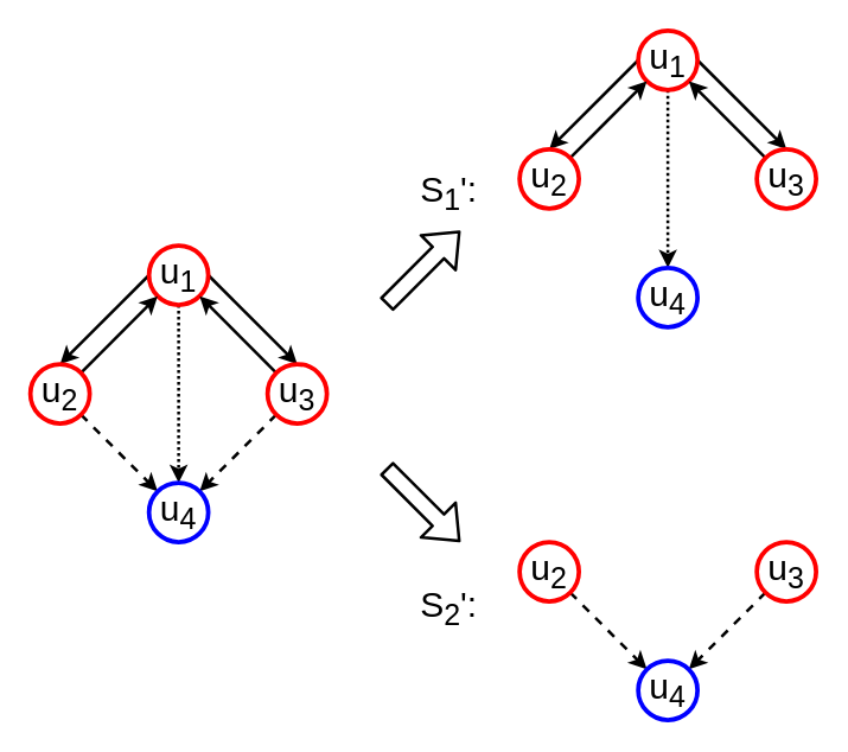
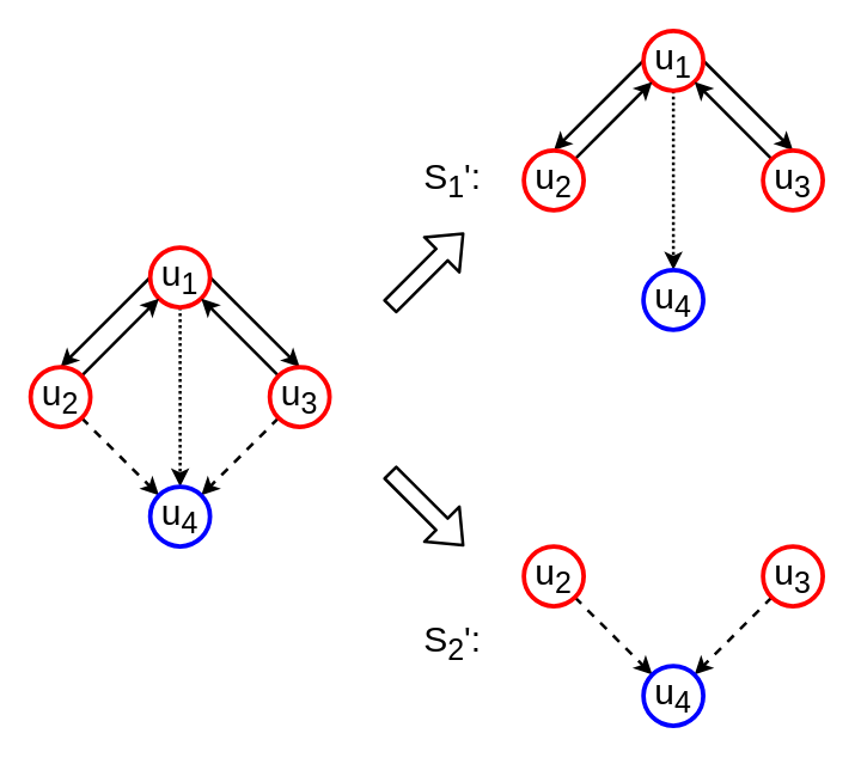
  <mxCell id="0" />
  <mxCell id="1" parent="0" />
  <mxCell id="2" style="edgeStyle=none;rounded=0;orthogonalLoop=1;jettySize=auto;html=1;exitX=0;exitY=0.5;exitDx=0;exitDy=0;entryX=0.5;entryY=0;entryDx=0;entryDy=0;strokeWidth=2;" edge="1" parent="1" source="5" target="8"><mxGeometry relative="1" as="geometry" /></mxCell>
  <mxCell id="3" style="edgeStyle=none;rounded=0;orthogonalLoop=1;jettySize=auto;html=1;exitX=1;exitY=0.5;exitDx=0;exitDy=0;entryX=0.5;entryY=0;entryDx=0;entryDy=0;strokeWidth=2;" edge="1" parent="1" source="5" target="11"><mxGeometry relative="1" as="geometry" /></mxCell>
  <mxCell id="4" style="edgeStyle=none;rounded=0;orthogonalLoop=1;jettySize=auto;html=1;exitX=0.5;exitY=1;exitDx=0;exitDy=0;dashed=1;strokeColor=#000000;strokeWidth=2;dashPattern=1 1;" edge="1" parent="1" source="5" target="12"><mxGeometry relative="1" as="geometry" /></mxCell>
  <mxCell id="5" value="&lt;font style=&quot;font-size: 24px&quot;&gt;u&lt;sub&gt;1&lt;/sub&gt;&lt;/font&gt;" style="ellipse;whiteSpace=wrap;html=1;aspect=fixed;strokeColor=#FF0000;strokeWidth=3;" vertex="1" parent="1"><mxGeometry x="100" y="165" width="40" height="40" as="geometry" /></mxCell>
  <mxCell id="6" style="edgeStyle=none;rounded=0;orthogonalLoop=1;jettySize=auto;html=1;exitX=1;exitY=0;exitDx=0;exitDy=0;entryX=0;entryY=1;entryDx=0;entryDy=0;strokeWidth=2;" edge="1" parent="1" source="8" target="5"><mxGeometry relative="1" as="geometry" /></mxCell>
  <mxCell id="7" style="edgeStyle=none;rounded=0;orthogonalLoop=1;jettySize=auto;html=1;exitX=1;exitY=1;exitDx=0;exitDy=0;strokeWidth=2;dashed=1;" edge="1" parent="1" source="8" target="12"><mxGeometry relative="1" as="geometry" /></mxCell>
  <mxCell id="8" value="&lt;span style=&quot;font-size: 24px&quot;&gt;u&lt;sub&gt;2&lt;/sub&gt;&lt;/span&gt;" style="ellipse;whiteSpace=wrap;html=1;aspect=fixed;strokeColor=#FF0000;strokeWidth=3;" vertex="1" parent="1"><mxGeometry x="20" y="245" width="40" height="40" as="geometry" /></mxCell>
  <mxCell id="9" style="edgeStyle=none;rounded=0;orthogonalLoop=1;jettySize=auto;html=1;exitX=0;exitY=0;exitDx=0;exitDy=0;entryX=1;entryY=1;entryDx=0;entryDy=0;strokeWidth=2;" edge="1" parent="1" source="11" target="5"><mxGeometry relative="1" as="geometry" /></mxCell>
  <mxCell id="10" style="edgeStyle=none;rounded=0;orthogonalLoop=1;jettySize=auto;html=1;exitX=0;exitY=1;exitDx=0;exitDy=0;dashed=1;strokeColor=#000000;strokeWidth=2;" edge="1" parent="1" source="11" target="12"><mxGeometry relative="1" as="geometry" /></mxCell>
  <mxCell id="11" value="&lt;span style=&quot;font-size: 24px&quot;&gt;u&lt;sub&gt;3&lt;/sub&gt;&lt;/span&gt;" style="ellipse;whiteSpace=wrap;html=1;aspect=fixed;strokeColor=#FF0000;strokeWidth=3;" vertex="1" parent="1"><mxGeometry x="180" y="245" width="40" height="40" as="geometry" /></mxCell>
  <mxCell id="12" value="&lt;font style=&quot;font-size: 24px&quot;&gt;u&lt;sub&gt;4&lt;/sub&gt;&lt;/font&gt;" style="ellipse;whiteSpace=wrap;html=1;aspect=fixed;strokeColor=#0000FF;strokeWidth=3;" vertex="1" parent="1"><mxGeometry x="100" y="325" width="40" height="40" as="geometry" /></mxCell>
  <mxCell id="13" style="edgeStyle=none;rounded=0;orthogonalLoop=1;jettySize=auto;html=1;exitX=0;exitY=0.5;exitDx=0;exitDy=0;entryX=0.5;entryY=0;entryDx=0;entryDy=0;strokeWidth=2;" edge="1" parent="1" source="16" target="18"><mxGeometry relative="1" as="geometry" /></mxCell>
  <mxCell id="14" style="edgeStyle=none;rounded=0;orthogonalLoop=1;jettySize=auto;html=1;exitX=1;exitY=0.5;exitDx=0;exitDy=0;entryX=0.5;entryY=0;entryDx=0;entryDy=0;strokeWidth=2;" edge="1" parent="1" source="16" target="20"><mxGeometry relative="1" as="geometry" /></mxCell>
  <mxCell id="15" style="edgeStyle=none;rounded=0;orthogonalLoop=1;jettySize=auto;html=1;exitX=0.5;exitY=1;exitDx=0;exitDy=0;dashed=1;strokeColor=#000000;strokeWidth=2;dashPattern=1 1;" edge="1" parent="1" source="16" target="21"><mxGeometry relative="1" as="geometry" /></mxCell>
  <mxCell id="16" value="&lt;font style=&quot;font-size: 24px&quot;&gt;u&lt;sub&gt;1&lt;/sub&gt;&lt;/font&gt;" style="ellipse;whiteSpace=wrap;html=1;aspect=fixed;strokeColor=#FF0000;strokeWidth=3;" vertex="1" parent="1"><mxGeometry x="430" y="20" width="40" height="40" as="geometry" /></mxCell>
  <mxCell id="17" style="edgeStyle=none;rounded=0;orthogonalLoop=1;jettySize=auto;html=1;exitX=1;exitY=0;exitDx=0;exitDy=0;entryX=0;entryY=1;entryDx=0;entryDy=0;strokeWidth=2;" edge="1" parent="1" source="18" target="16"><mxGeometry relative="1" as="geometry" /></mxCell>
  <mxCell id="18" value="&lt;span style=&quot;font-size: 24px&quot;&gt;u&lt;sub&gt;2&lt;/sub&gt;&lt;/span&gt;" style="ellipse;whiteSpace=wrap;html=1;aspect=fixed;strokeColor=#FF0000;strokeWidth=3;" vertex="1" parent="1"><mxGeometry x="350" y="100" width="40" height="40" as="geometry" /></mxCell>
  <mxCell id="19" style="edgeStyle=none;rounded=0;orthogonalLoop=1;jettySize=auto;html=1;exitX=0;exitY=0;exitDx=0;exitDy=0;entryX=1;entryY=1;entryDx=0;entryDy=0;strokeWidth=2;" edge="1" parent="1" source="20" target="16"><mxGeometry relative="1" as="geometry" /></mxCell>
  <mxCell id="20" value="&lt;span style=&quot;font-size: 24px&quot;&gt;u&lt;sub&gt;3&lt;/sub&gt;&lt;/span&gt;" style="ellipse;whiteSpace=wrap;html=1;aspect=fixed;strokeColor=#FF0000;strokeWidth=3;" vertex="1" parent="1"><mxGeometry x="510" y="100" width="40" height="40" as="geometry" /></mxCell>
  <mxCell id="21" value="&lt;font style=&quot;font-size: 24px&quot;&gt;u&lt;sub&gt;4&lt;/sub&gt;&lt;/font&gt;" style="ellipse;whiteSpace=wrap;html=1;aspect=fixed;strokeColor=#0000FF;strokeWidth=3;" vertex="1" parent="1"><mxGeometry x="430" y="180" width="40" height="40" as="geometry" /></mxCell>
  <mxCell id="22" style="edgeStyle=none;rounded=0;orthogonalLoop=1;jettySize=auto;html=1;exitX=1;exitY=1;exitDx=0;exitDy=0;strokeWidth=2;dashed=1;" edge="1" parent="1" source="23" target="26"><mxGeometry relative="1" as="geometry" /></mxCell>
  <mxCell id="23" value="&lt;span style=&quot;font-size: 24px&quot;&gt;u&lt;sub&gt;2&lt;/sub&gt;&lt;/span&gt;" style="ellipse;whiteSpace=wrap;html=1;aspect=fixed;strokeColor=#FF0000;strokeWidth=3;" vertex="1" parent="1"><mxGeometry x="350" y="365" width="40" height="40" as="geometry" /></mxCell>
  <mxCell id="24" style="edgeStyle=none;rounded=0;orthogonalLoop=1;jettySize=auto;html=1;exitX=0;exitY=1;exitDx=0;exitDy=0;dashed=1;strokeColor=#000000;strokeWidth=2;" edge="1" parent="1" source="25" target="26"><mxGeometry relative="1" as="geometry" /></mxCell>
  <mxCell id="25" value="&lt;span style=&quot;font-size: 24px&quot;&gt;u&lt;sub&gt;3&lt;/sub&gt;&lt;/span&gt;" style="ellipse;whiteSpace=wrap;html=1;aspect=fixed;strokeColor=#FF0000;strokeWidth=3;" vertex="1" parent="1"><mxGeometry x="510" y="365" width="40" height="40" as="geometry" /></mxCell>
  <mxCell id="26" value="&lt;font style=&quot;font-size: 24px&quot;&gt;u&lt;sub&gt;4&lt;/sub&gt;&lt;/font&gt;" style="ellipse;whiteSpace=wrap;html=1;aspect=fixed;strokeColor=#0000FF;strokeWidth=3;" vertex="1" parent="1"><mxGeometry x="430" y="445" width="40" height="40" as="geometry" /></mxCell>
  <mxCell id="27" value="" style="shape=flexArrow;endArrow=classic;html=1;strokeWidth=2;" edge="1" parent="1"><mxGeometry width="50" height="50" relative="1" as="geometry"><mxPoint x="260" y="315" as="sourcePoint" /><mxPoint x="310" y="365" as="targetPoint" /></mxGeometry></mxCell>
  <mxCell id="28" value="" style="shape=flexArrow;endArrow=classic;html=1;strokeWidth=2;" edge="1" parent="1"><mxGeometry width="50" height="50" relative="1" as="geometry"><mxPoint x="260" y="205" as="sourcePoint" /><mxPoint x="310" y="155" as="targetPoint" /></mxGeometry></mxCell>
- <mxCell id="29" value="&lt;span style=&quot;font-size: 24px&quot;&gt;S&lt;sub&gt;1&lt;/sub&gt;':&lt;/span&gt;" style="text;html=1;align=center;verticalAlign=middle;resizable=0;points=[];autosize=1;" vertex="1" parent="1"><mxGeometry x="277" y="115" width="50" height="30" as="geometry" /></mxCell>
- <mxCell id="30" value="&lt;span style=&quot;font-size: 24px&quot;&gt;S&lt;sub&gt;2&lt;/sub&gt;':&lt;/span&gt;" style="text;html=1;align=center;verticalAlign=middle;resizable=0;points=[];autosize=1;" vertex="1" parent="1"><mxGeometry x="277" y="395" width="50" height="30" as="geometry" /></mxCell>
+ <mxCell id="29" value="&lt;span style=&quot;font-size: 24px&quot;&gt;S&lt;sub&gt;1&lt;/sub&gt;':&lt;/span&gt;" style="text;html=1;align=center;verticalAlign=middle;resizable=0;points=[];autosize=1;" vertex="1" parent="1"><mxGeometry x="277" y="105" width="50" height="30" as="geometry" /></mxCell>
+ <mxCell id="30" value="&lt;span style=&quot;font-size: 24px&quot;&gt;S&lt;sub&gt;2&lt;/sub&gt;':&lt;/span&gt;" style="text;html=1;align=center;verticalAlign=middle;resizable=0;points=[];autosize=1;" vertex="1" parent="1"><mxGeometry x="277" y="415" width="50" height="30" as="geometry" /></mxCell>
